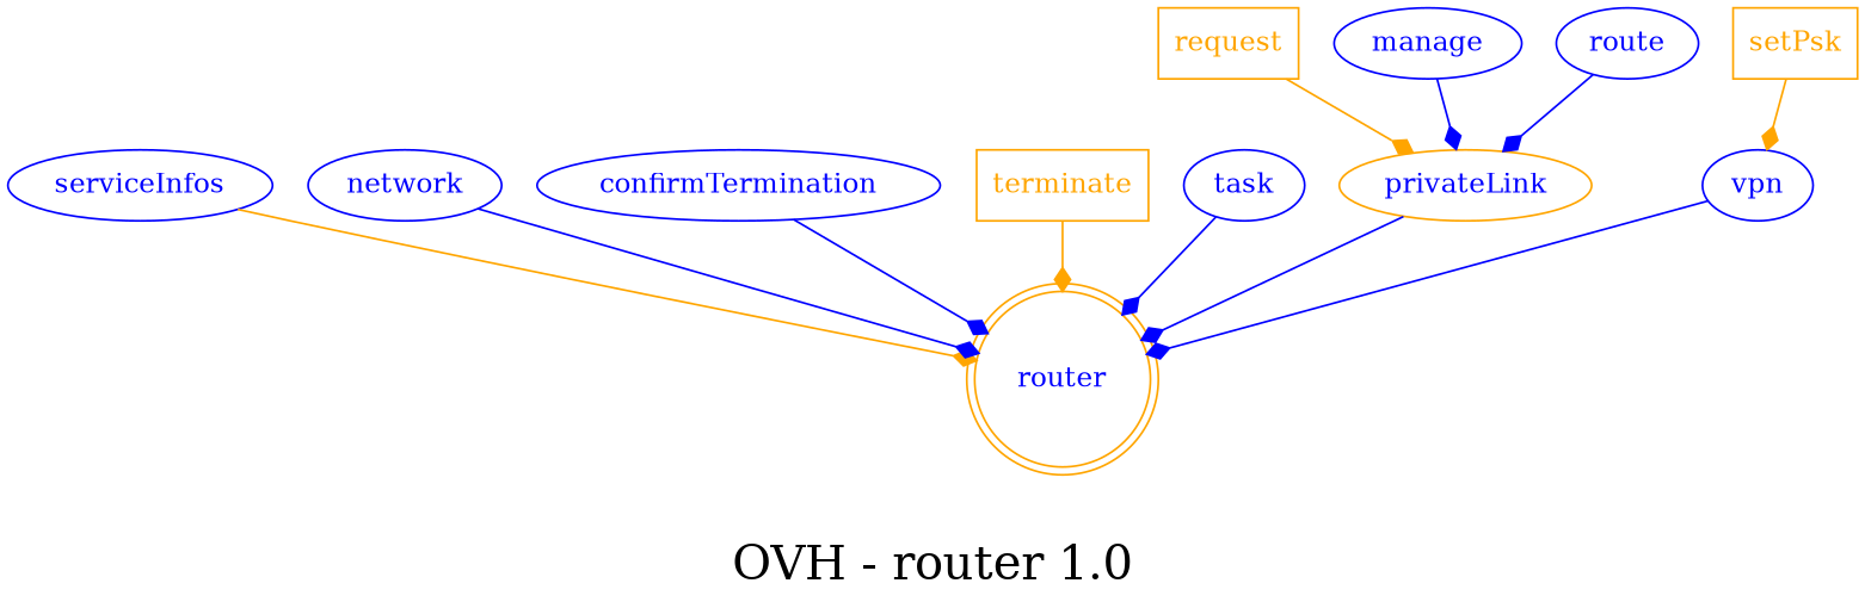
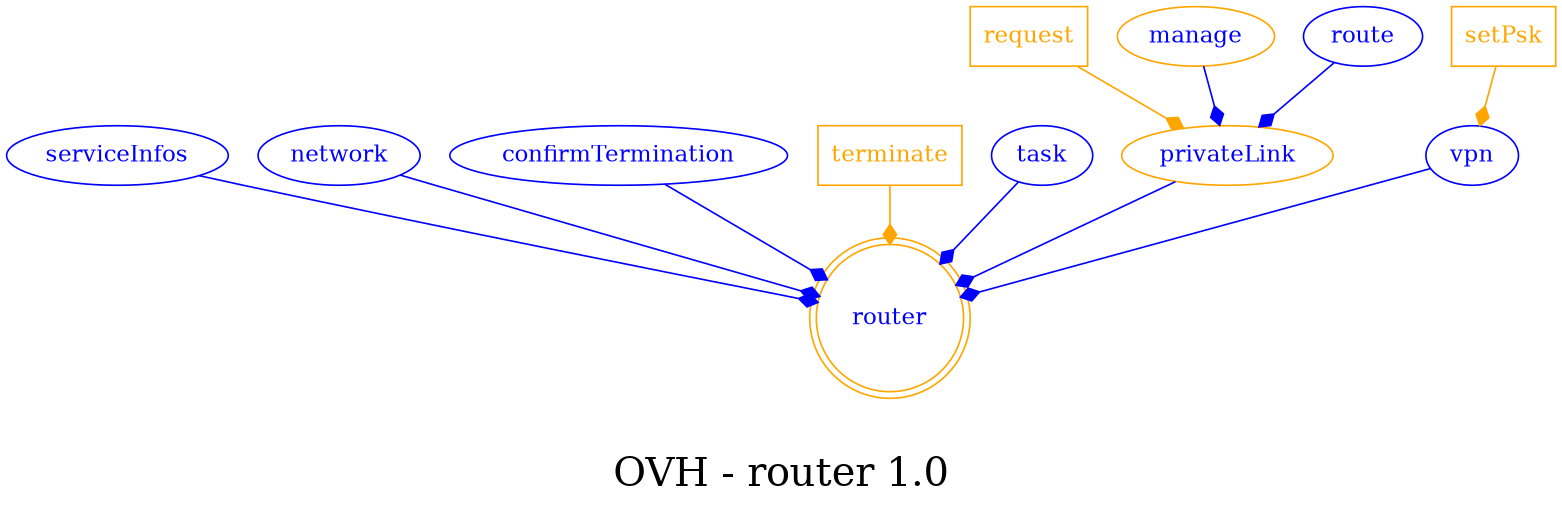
  digraph {
    fontname="DejaVu Serif"
    fontsize=24
    label="OVH - router 1.0"
    splines=true
    node [color=blue fontcolor=blue fontname="DejaVu Serif" shape=ellipse]
    edge [arrowhead=diamond arrowtail=none color=blue fontcolor=blue fontname="DejaVu Serif"]
    router [color=orange shape=doublecircle]
    serviceInfos
    network
    confirmTermination
    terminate [color=orange fontcolor=orange shape=box]
    task
    privateLink [color=orange]
    request [color=orange fontcolor=orange shape=box]
-   manage
+   manage [color=orange]
    route
    vpn
    setPsk [color=orange fontcolor=orange shape=box]
-   serviceInfos -> router [color=orange]
+   serviceInfos -> router
    network -> router
    confirmTermination -> router
    terminate -> router [color=orange fontcolor=orange]
    task -> router
    privateLink -> router
    request -> privateLink [color=orange fontcolor=orange]
    manage -> privateLink
    route -> privateLink
    vpn -> router
    setPsk -> vpn [color=orange fontcolor=orange]
  }
